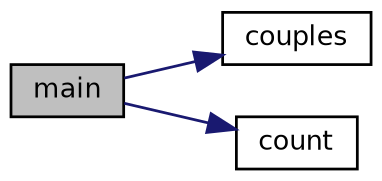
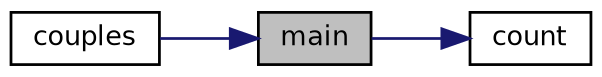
  digraph {
    rankdir=LR
    node [color=black fillcolor=white fontname=Helvetica fontsize=10 shape=record style=filled]
    edge [color=midnightblue fontname=Helvetica fontsize=10 labelfontname=Helvetica labelfontsize=10 style=solid]
    n1 [fillcolor=grey75 fontcolor=black height=0.2 label=main width=0.4]
    n2 [height=0.2 label=couples width=0.4]
    n3 [height=0.2 label=count width=0.4]
-   n1 -> n2
+   n2 -> n1
    n1 -> n3
  }
